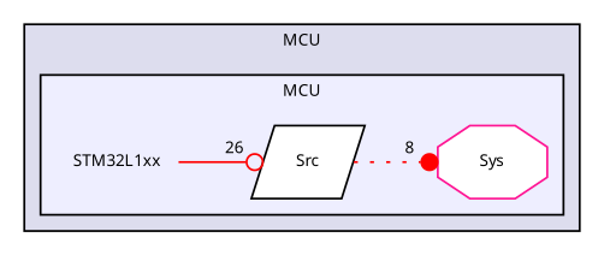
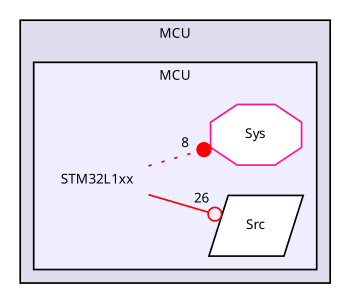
  digraph {
    compound=true
    rankdir=LR
    node [fontname=Sans fontsize=8 fillcolor=white style=filled]
    edge [color=red labeldistance=1.5 labelfontname=Sans labelfontsize=8]
    n1 [color=blue label=STM32L1xx shape=plaintext fillcolor="" style=""]
    n2 [color=black label=Src shape=parallelogram]
    n3 [color=deeppink label=Sys shape=octagon]
    subgraph cluster_1 {
      bgcolor="#ddddee"
      fontname=Sans
      fontsize=8
      label=MCU
      pencolor=black
      subgraph cluster_2 {
        bgcolor="#eeeeff"
        fontname=Sans
        fontsize=8
        label=MCU
        pencolor=black
        n1
        n2
        n3
      }
    }
    n1 -> n2 [arrowhead=odot headlabel=26 style=solid]
-   n2 -> n3 [arrowhead=dot headlabel=8 style=dotted]
+   n1 -> n3 [arrowhead=dot headlabel=8 style=dotted]
  }
